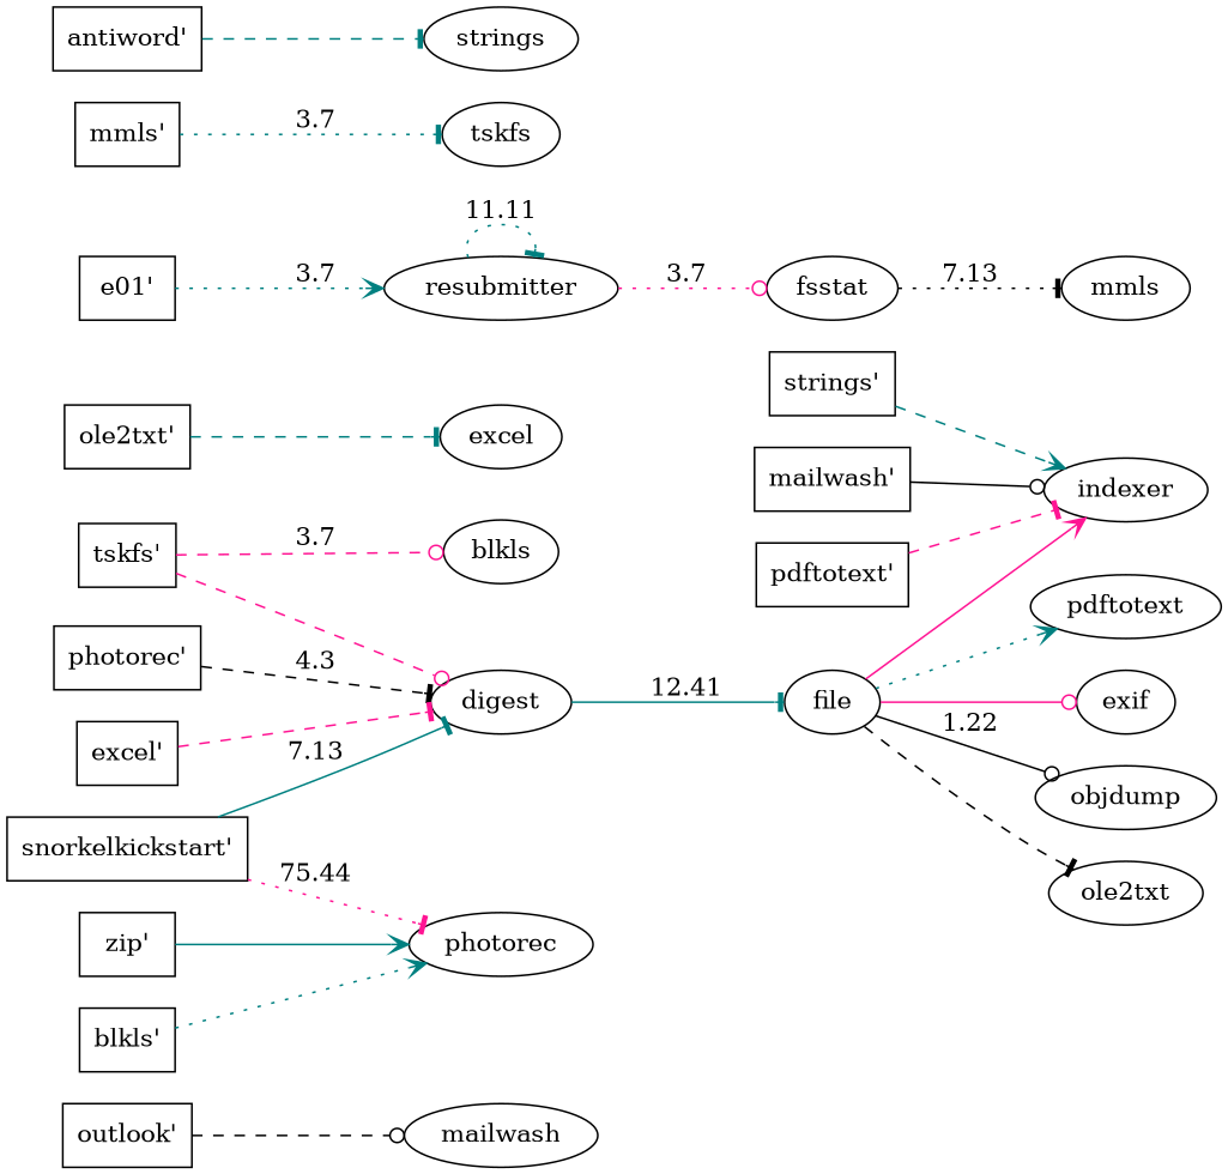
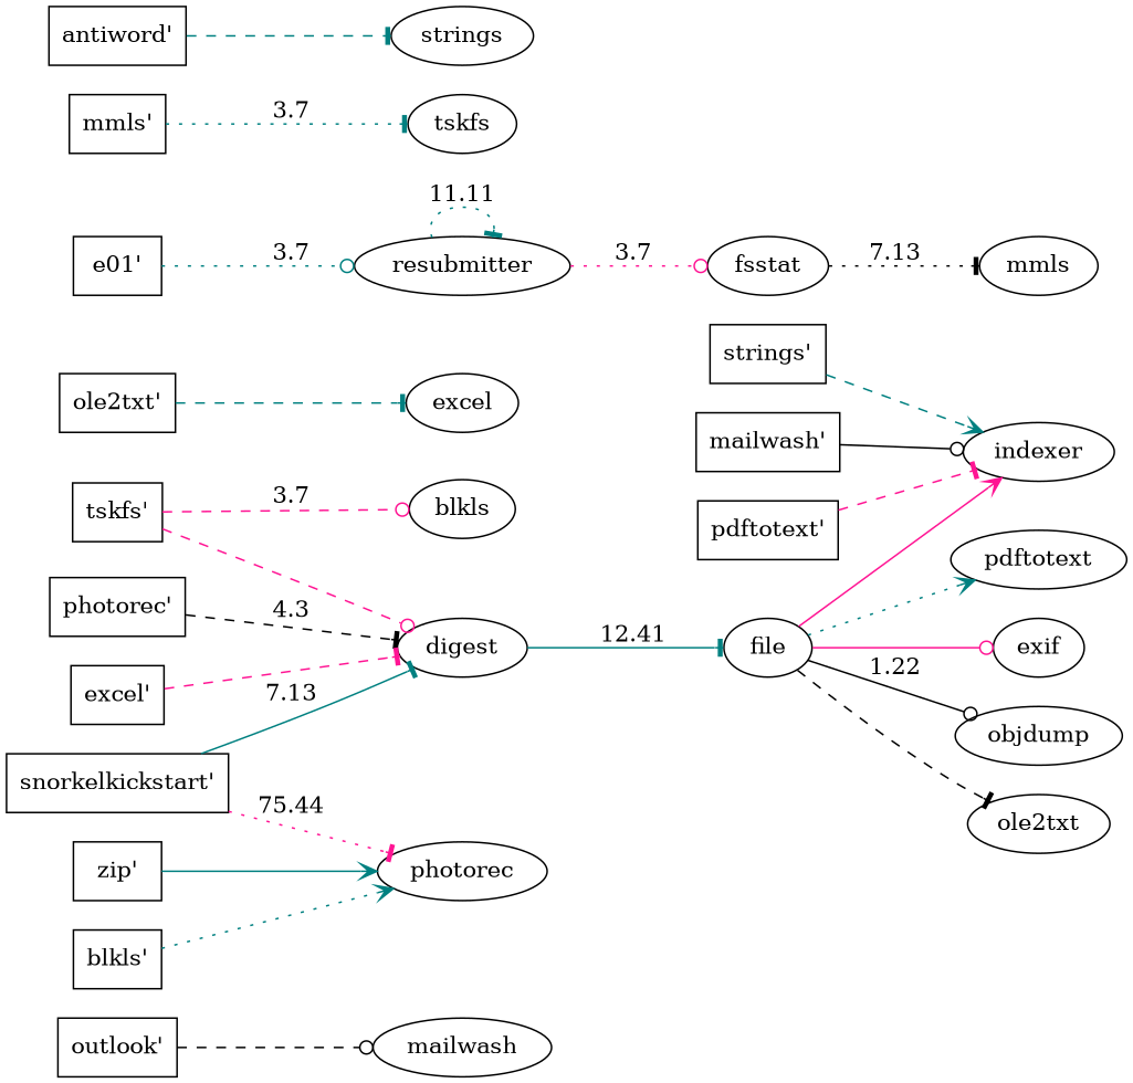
  digraph {
    rankdir=LR
    edge [arrowhead=tee color=teal style=dashed]
    "outlook'" [shape=box]
    mailwash
    "strings'" [shape=box]
    indexer
    "mailwash'" [shape=box]
    "ole2txt'" [shape=box]
    excel
    "tskfs'" [shape=box]
    digest
    blkls
    file
    "e01'" [shape=box]
    resubmitter
    fsstat
    "zip'" [shape=box]
    photorec
    "mmls'" [shape=box]
    tskfs
    "snorkelkickstart'" [shape=box]
    "photorec'" [shape=box]
    "pdftotext'" [shape=box]
    "excel'" [shape=box]
    "antiword'" [shape=box]
    strings
    "blkls'" [shape=box]
    ole2txt
    pdftotext
    exif
    objdump
    mmls
    "outlook'" -> mailwash [arrowhead=odot color=black]
    "strings'" -> indexer [arrowhead=vee]
    "mailwash'" -> indexer [arrowhead=odot color=black style=""]
    "ole2txt'" -> excel
    "tskfs'" -> digest [arrowhead=odot color=deeppink]
    "tskfs'" -> blkls [arrowhead=odot color=deeppink label=3.7]
    digest -> file [label=12.41 style=""]
    file -> indexer [arrowhead=vee color=deeppink style=""]
    file -> ole2txt [color=black]
    file -> pdftotext [arrowhead=vee style=dotted]
    file -> exif [arrowhead=odot color=deeppink style=""]
    file -> objdump [arrowhead=odot color=black label=1.22 style=""]
-   "e01'" -> resubmitter [arrowhead=vee label=3.7 style=dotted]
+   "e01'" -> resubmitter [arrowhead=odot label=3.7 style=dotted]
    resubmitter -> resubmitter [label=11.11 style=dotted]
    resubmitter -> fsstat [arrowhead=odot color=deeppink label=3.7 style=dotted]
    fsstat -> mmls [color=black label=7.13 style=dotted]
    "zip'" -> photorec [arrowhead=vee style=""]
    "mmls'" -> tskfs [label=3.7 style=dotted]
    "snorkelkickstart'" -> digest [label=7.13 style=""]
    "snorkelkickstart'" -> photorec [color=deeppink label=75.44 style=dotted]
    "photorec'" -> digest [color=black label=4.3]
    "pdftotext'" -> indexer [color=deeppink]
    "excel'" -> digest [color=deeppink]
    "antiword'" -> strings
    "blkls'" -> photorec [arrowhead=vee style=dotted]
  }
